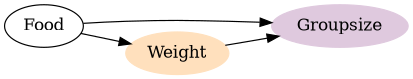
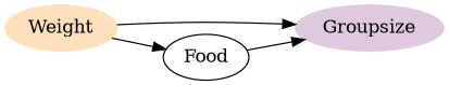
  digraph {
    rankdir=LR
    node [style=filled]
    Groupsize [color="#dfc9de"]
    Food [style=""]
    Weight [color="#ffe0bd"]
    Food -> Groupsize
-   Food -> Weight
+   Weight -> Food
    Weight -> Groupsize
  }
